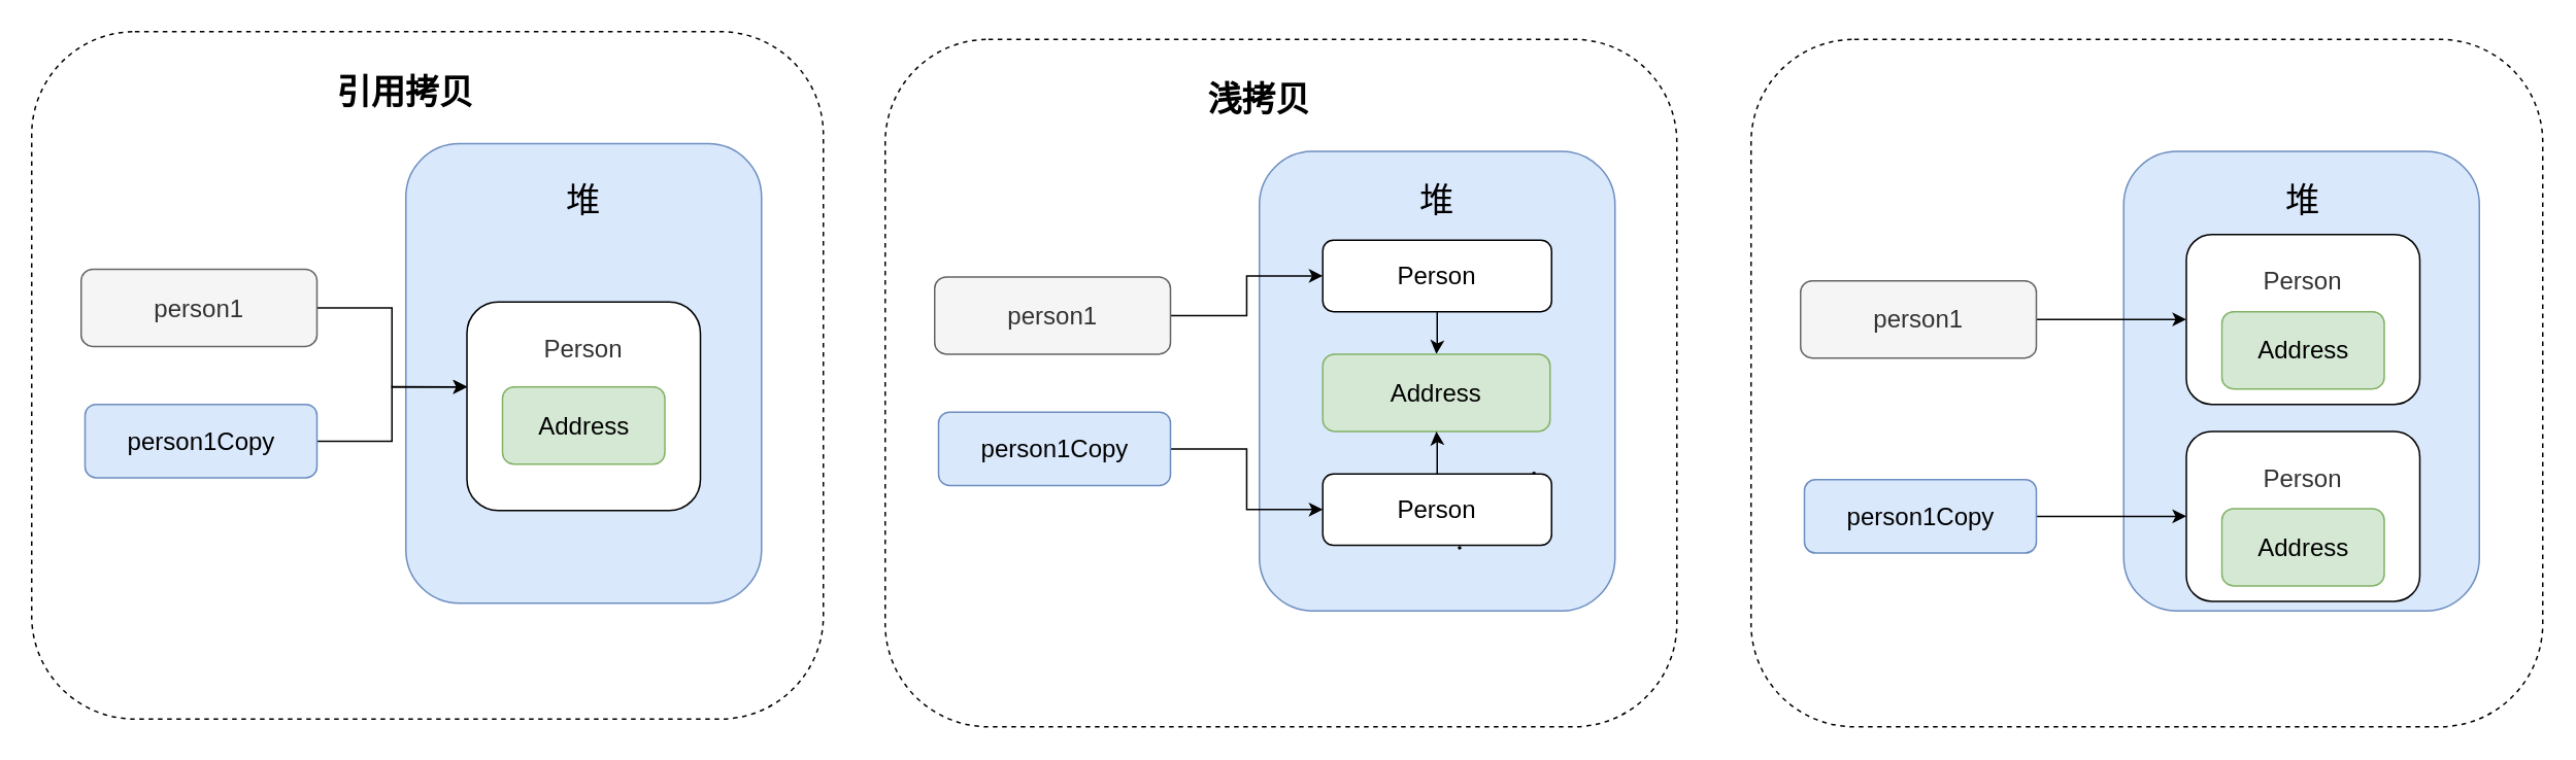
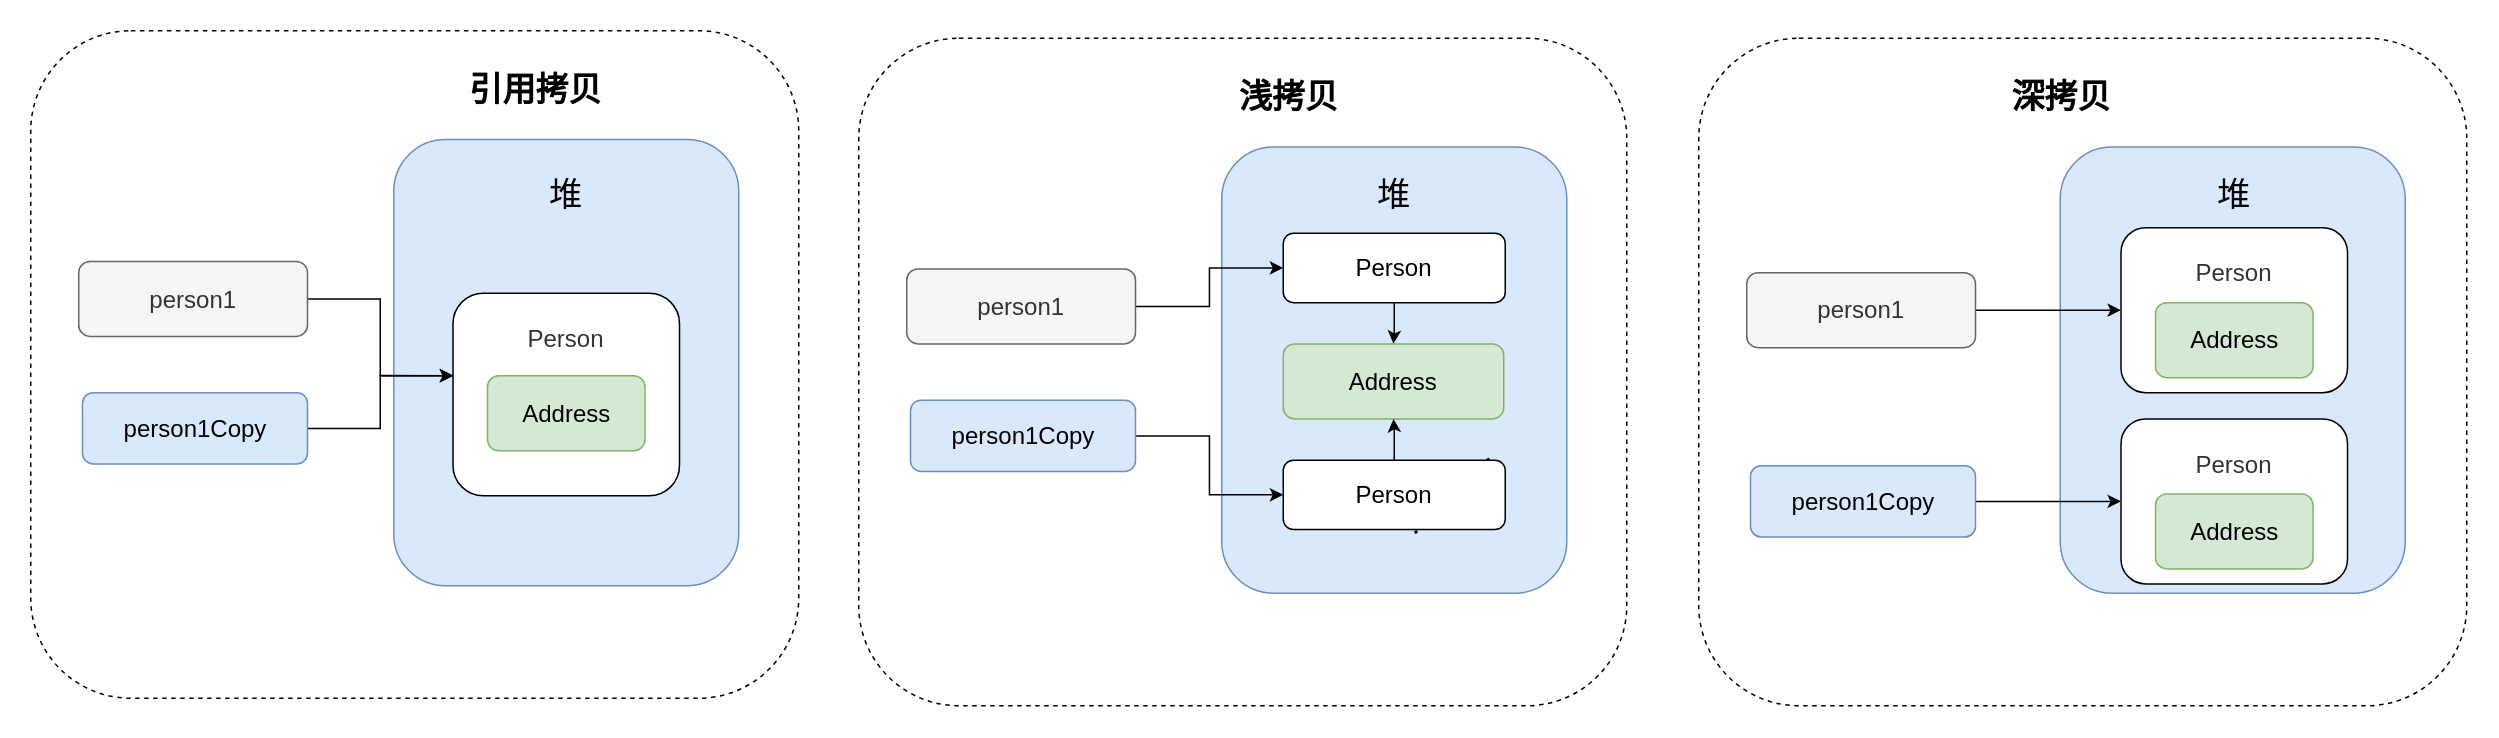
  <mxCell id="0" />
  <mxCell id="1" parent="0" />
  <mxCell id="2" value="" style="rounded=1;whiteSpace=wrap;html=1;fontSize=25;shadow=0;sketch=0;dashed=1;" parent="1" vertex="1"><mxGeometry x="20" y="20" width="512" height="445" as="geometry" /></mxCell>
- <mxCell id="3" value="引用拷贝" style="text;html=1;strokeColor=none;fillColor=none;align=center;verticalAlign=middle;whiteSpace=wrap;rounded=0;fontSize=22;fontStyle=1;shadow=0;sketch=0;" parent="1" vertex="1"><mxGeometry x="142" y="50" width="240" height="20" as="geometry" /></mxCell>
+ <mxCell id="3" value="引用拷贝" style="text;html=1;strokeColor=none;fillColor=none;align=center;verticalAlign=middle;whiteSpace=wrap;rounded=0;fontSize=22;fontStyle=1;shadow=0;sketch=0;" parent="1" vertex="1"><mxGeometry x="237" y="50" width="240" height="20" as="geometry" /></mxCell>
  <mxCell id="4" value="" style="rounded=1;whiteSpace=wrap;html=1;glass=0;shadow=0;sketch=0;fillColor=#dae8fc;strokeColor=#6c8ebf;" parent="1" vertex="1"><mxGeometry x="262" y="92.5" width="230" height="297.5" as="geometry" /></mxCell>
  <mxCell id="5" style="edgeStyle=orthogonalEdgeStyle;rounded=0;orthogonalLoop=1;jettySize=auto;html=1;entryX=0.003;entryY=0.407;entryDx=0;entryDy=0;entryPerimeter=0;fontSize=20;shadow=0;sketch=0;" parent="1" source="6" target="10" edge="1"><mxGeometry relative="1" as="geometry" /></mxCell>
  <mxCell id="6" value="&lt;font style=&quot;font-size: 16px;&quot;&gt;person1Copy&lt;/font&gt;" style="rounded=1;whiteSpace=wrap;html=1;glass=0;shadow=0;sketch=0;fillColor=#dae8fc;strokeColor=#6c8ebf;fontSize=16;" parent="1" vertex="1"><mxGeometry x="54.5" y="261.25" width="150" height="47.5" as="geometry" /></mxCell>
  <mxCell id="7" style="edgeStyle=orthogonalEdgeStyle;rounded=0;orthogonalLoop=1;jettySize=auto;html=1;fontSize=20;shadow=0;sketch=0;" parent="1" source="8" target="10" edge="1"><mxGeometry relative="1" as="geometry"><Array as="points"><mxPoint x="253" y="199" /><mxPoint x="253" y="250" /></Array></mxGeometry></mxCell>
  <mxCell id="8" value="person1" style="rounded=1;whiteSpace=wrap;html=1;glass=0;shadow=0;sketch=0;fillColor=#f5f5f5;strokeColor=#666666;fontColor=#333333;fontSize=16;" parent="1" vertex="1"><mxGeometry x="52" y="173.75" width="152.5" height="50" as="geometry" /></mxCell>
  <mxCell id="9" value="&lt;font style=&quot;font-size: 22px;&quot;&gt;堆&lt;/font&gt;" style="text;html=1;strokeColor=none;fillColor=none;align=center;verticalAlign=middle;whiteSpace=wrap;rounded=0;opacity=40;fontSize=22;shadow=0;sketch=0;" parent="1" vertex="1"><mxGeometry x="357" y="120" width="40" height="20" as="geometry" /></mxCell>
  <mxCell id="10" value="" style="rounded=1;whiteSpace=wrap;html=1;glass=0;shadow=0;sketch=0;fontSize=18;" parent="1" vertex="1"><mxGeometry x="301.5" y="195" width="151" height="135" as="geometry" /></mxCell>
  <mxCell id="11" value="&lt;font style=&quot;font-size: 16px;&quot;&gt;Address&lt;/font&gt;" style="rounded=1;whiteSpace=wrap;html=1;glass=0;shadow=0;sketch=0;fillColor=#d5e8d4;strokeColor=#82b366;fontSize=16;" parent="1" vertex="1"><mxGeometry x="324.5" y="250" width="105" height="50" as="geometry" /></mxCell>
  <mxCell id="12" value="&lt;font color=&quot;#333333&quot; style=&quot;font-size: 16px;&quot;&gt;&lt;span style=&quot;font-size: 16px;&quot;&gt;Person&lt;/span&gt;&lt;/font&gt;" style="text;html=1;strokeColor=none;fillColor=none;align=center;verticalAlign=middle;whiteSpace=wrap;rounded=0;fontSize=16;shadow=0;sketch=0;" parent="1" vertex="1"><mxGeometry x="357" y="215" width="40" height="20" as="geometry" /></mxCell>
  <mxCell id="13" value="" style="rounded=1;whiteSpace=wrap;html=1;fontSize=25;shadow=0;sketch=0;dashed=1;" parent="1" vertex="1"><mxGeometry x="572" y="25" width="512" height="445" as="geometry" /></mxCell>
- <mxCell id="14" value="浅拷贝" style="text;html=1;strokeColor=none;fillColor=none;align=center;verticalAlign=middle;whiteSpace=wrap;rounded=0;fontSize=22;fontStyle=1;shadow=0;sketch=0;" parent="1" vertex="1"><mxGeometry x="694" y="55" width="240" height="20" as="geometry" /></mxCell>
+ <mxCell id="14" value="浅拷贝" style="text;html=1;strokeColor=none;fillColor=none;align=center;verticalAlign=middle;whiteSpace=wrap;rounded=0;fontSize=22;fontStyle=1;shadow=0;sketch=0;" parent="1" vertex="1"><mxGeometry x="739" y="55" width="240" height="20" as="geometry" /></mxCell>
  <mxCell id="15" value="" style="rounded=1;whiteSpace=wrap;html=1;glass=0;shadow=0;sketch=0;fillColor=#dae8fc;strokeColor=#6c8ebf;" parent="1" vertex="1"><mxGeometry x="814" y="97.5" width="230" height="297.5" as="geometry" /></mxCell>
  <mxCell id="16" style="edgeStyle=orthogonalEdgeStyle;rounded=0;sketch=0;orthogonalLoop=1;jettySize=auto;html=1;entryX=0;entryY=0.5;entryDx=0;entryDy=0;shadow=0;fontSize=25;" parent="1" source="17" target="26" edge="1"><mxGeometry relative="1" as="geometry" /></mxCell>
  <mxCell id="17" value="&lt;font style=&quot;font-size: 16px;&quot;&gt;person1Copy&lt;/font&gt;" style="rounded=1;whiteSpace=wrap;html=1;glass=0;shadow=0;sketch=0;fillColor=#dae8fc;strokeColor=#6c8ebf;fontSize=16;" parent="1" vertex="1"><mxGeometry x="606.5" y="266.25" width="150" height="47.5" as="geometry" /></mxCell>
  <mxCell id="18" style="edgeStyle=orthogonalEdgeStyle;rounded=0;sketch=0;orthogonalLoop=1;jettySize=auto;html=1;entryX=0;entryY=0.5;entryDx=0;entryDy=0;shadow=0;fontSize=25;" parent="1" source="19" target="22" edge="1"><mxGeometry relative="1" as="geometry" /></mxCell>
  <mxCell id="19" value="person1" style="rounded=1;whiteSpace=wrap;html=1;glass=0;shadow=0;sketch=0;fillColor=#f5f5f5;strokeColor=#666666;fontColor=#333333;fontSize=16;" parent="1" vertex="1"><mxGeometry x="604" y="178.75" width="152.5" height="50" as="geometry" /></mxCell>
  <mxCell id="20" value="&lt;font style=&quot;font-size: 22px;&quot;&gt;堆&lt;/font&gt;" style="text;html=1;strokeColor=none;fillColor=none;align=center;verticalAlign=middle;whiteSpace=wrap;rounded=0;opacity=40;fontSize=22;shadow=0;sketch=0;" parent="1" vertex="1"><mxGeometry x="909" y="120" width="40" height="20" as="geometry" /></mxCell>
  <mxCell id="21" style="edgeStyle=orthogonalEdgeStyle;rounded=0;sketch=0;orthogonalLoop=1;jettySize=auto;html=1;entryX=0.5;entryY=0;entryDx=0;entryDy=0;shadow=0;fontSize=25;" parent="1" source="22" target="23" edge="1"><mxGeometry relative="1" as="geometry" /></mxCell>
  <mxCell id="22" value="Person" style="rounded=1;whiteSpace=wrap;html=1;glass=0;shadow=0;sketch=0;fontSize=16;" parent="1" vertex="1"><mxGeometry x="855" y="155" width="148" height="46.25" as="geometry" /></mxCell>
  <mxCell id="23" value="&lt;font style=&quot;font-size: 16px;&quot;&gt;Address&lt;/font&gt;" style="rounded=1;whiteSpace=wrap;html=1;glass=0;shadow=0;sketch=0;fillColor=#d5e8d4;strokeColor=#82b366;fontSize=16;" parent="1" vertex="1"><mxGeometry x="855" y="228.75" width="147" height="50" as="geometry" /></mxCell>
  <mxCell id="24" value="" style="endArrow=none;dashed=1;html=1;dashPattern=1 3;strokeWidth=2;shadow=0;fontSize=25;sketch=0;" parent="1" source="26" edge="1"><mxGeometry width="50" height="50" relative="1" as="geometry"><mxPoint x="944" y="355" as="sourcePoint" /><mxPoint x="994" y="305" as="targetPoint" /></mxGeometry></mxCell>
  <mxCell id="25" style="edgeStyle=orthogonalEdgeStyle;rounded=0;sketch=0;orthogonalLoop=1;jettySize=auto;html=1;entryX=0.5;entryY=1;entryDx=0;entryDy=0;shadow=0;fontSize=25;" parent="1" source="26" target="23" edge="1"><mxGeometry relative="1" as="geometry" /></mxCell>
  <mxCell id="26" value="Person" style="rounded=1;whiteSpace=wrap;html=1;glass=0;shadow=0;sketch=0;fontSize=16;" parent="1" vertex="1"><mxGeometry x="855" y="306.25" width="148" height="46.25" as="geometry" /></mxCell>
  <mxCell id="27" value="" style="endArrow=none;dashed=1;html=1;dashPattern=1 3;strokeWidth=2;shadow=0;fontSize=25;sketch=0;" parent="1" target="26" edge="1"><mxGeometry width="50" height="50" relative="1" as="geometry"><mxPoint x="944" y="355" as="sourcePoint" /><mxPoint x="994" y="305" as="targetPoint" /></mxGeometry></mxCell>
  <mxCell id="28" value="" style="rounded=1;whiteSpace=wrap;html=1;fontSize=25;shadow=0;sketch=0;dashed=1;" parent="1" vertex="1"><mxGeometry x="1132" y="25" width="512" height="445" as="geometry" /></mxCell>
+ <mxCell id="29" value="深拷贝" style="text;html=1;strokeColor=none;fillColor=none;align=center;verticalAlign=middle;whiteSpace=wrap;rounded=0;fontSize=22;fontStyle=1;shadow=0;sketch=0;" parent="1" vertex="1"><mxGeometry x="1254" y="55" width="240" height="20" as="geometry" /></mxCell>
  <mxCell id="30" value="" style="rounded=1;whiteSpace=wrap;html=1;glass=0;shadow=0;sketch=0;fillColor=#dae8fc;strokeColor=#6c8ebf;" parent="1" vertex="1"><mxGeometry x="1373" y="97.5" width="230" height="297.5" as="geometry" /></mxCell>
  <mxCell id="31" style="edgeStyle=orthogonalEdgeStyle;rounded=0;sketch=0;orthogonalLoop=1;jettySize=auto;html=1;entryX=0;entryY=0.5;entryDx=0;entryDy=0;shadow=0;fontSize=25;" parent="1" source="32" target="40" edge="1"><mxGeometry relative="1" as="geometry" /></mxCell>
  <mxCell id="32" value="&lt;font style=&quot;font-size: 16px;&quot;&gt;person1Copy&lt;/font&gt;" style="rounded=1;whiteSpace=wrap;html=1;glass=0;shadow=0;sketch=0;fillColor=#dae8fc;strokeColor=#6c8ebf;fontSize=16;" parent="1" vertex="1"><mxGeometry x="1166.5" y="310" width="150" height="47.5" as="geometry" /></mxCell>
  <mxCell id="33" style="edgeStyle=orthogonalEdgeStyle;rounded=0;sketch=0;orthogonalLoop=1;jettySize=auto;html=1;shadow=0;fontSize=25;" parent="1" source="34" target="36" edge="1"><mxGeometry relative="1" as="geometry" /></mxCell>
  <mxCell id="34" value="person1" style="rounded=1;whiteSpace=wrap;html=1;glass=0;shadow=0;sketch=0;fillColor=#f5f5f5;strokeColor=#666666;fontColor=#333333;fontSize=16;" parent="1" vertex="1"><mxGeometry x="1164" y="181.25" width="152.5" height="50" as="geometry" /></mxCell>
  <mxCell id="35" value="&lt;font style=&quot;font-size: 22px;&quot;&gt;堆&lt;/font&gt;" style="text;html=1;strokeColor=none;fillColor=none;align=center;verticalAlign=middle;whiteSpace=wrap;rounded=0;opacity=40;fontSize=22;shadow=0;sketch=0;" parent="1" vertex="1"><mxGeometry x="1469" y="120" width="40" height="20" as="geometry" /></mxCell>
  <mxCell id="36" value="" style="rounded=1;whiteSpace=wrap;html=1;glass=0;shadow=0;sketch=0;fontSize=18;" parent="1" vertex="1"><mxGeometry x="1413.5" y="151.25" width="151" height="110" as="geometry" /></mxCell>
  <mxCell id="37" value="&lt;font style=&quot;font-size: 16px;&quot;&gt;Address&lt;/font&gt;" style="rounded=1;whiteSpace=wrap;html=1;glass=0;shadow=0;sketch=0;fillColor=#d5e8d4;strokeColor=#82b366;fontSize=16;" parent="1" vertex="1"><mxGeometry x="1436.5" y="201.25" width="105" height="50" as="geometry" /></mxCell>
  <mxCell id="38" value="&lt;font color=&quot;#333333&quot; style=&quot;font-size: 16px;&quot;&gt;&lt;span style=&quot;font-size: 16px;&quot;&gt;Person&lt;/span&gt;&lt;/font&gt;" style="text;html=1;strokeColor=none;fillColor=none;align=center;verticalAlign=middle;whiteSpace=wrap;rounded=0;fontSize=16;shadow=0;sketch=0;" parent="1" vertex="1"><mxGeometry x="1469" y="171.25" width="40" height="20" as="geometry" /></mxCell>
  <mxCell id="39" value="" style="endArrow=none;dashed=1;html=1;dashPattern=1 3;strokeWidth=2;shadow=0;fontSize=25;sketch=0;" parent="1" edge="1"><mxGeometry width="50" height="50" relative="1" as="geometry"><mxPoint x="1504" y="355" as="sourcePoint" /><mxPoint x="1554" y="305" as="targetPoint" /></mxGeometry></mxCell>
  <mxCell id="40" value="" style="rounded=1;whiteSpace=wrap;html=1;glass=0;shadow=0;sketch=0;fontSize=18;" parent="1" vertex="1"><mxGeometry x="1413.5" y="278.75" width="151" height="110" as="geometry" /></mxCell>
  <mxCell id="41" value="&lt;font style=&quot;font-size: 16px;&quot;&gt;Address&lt;/font&gt;" style="rounded=1;whiteSpace=wrap;html=1;glass=0;shadow=0;sketch=0;fillColor=#d5e8d4;strokeColor=#82b366;fontSize=16;" parent="1" vertex="1"><mxGeometry x="1436.5" y="328.75" width="105" height="50" as="geometry" /></mxCell>
  <mxCell id="42" value="&lt;font color=&quot;#333333&quot; style=&quot;font-size: 16px;&quot;&gt;&lt;span style=&quot;font-size: 16px;&quot;&gt;Person&lt;/span&gt;&lt;/font&gt;" style="text;html=1;strokeColor=none;fillColor=none;align=center;verticalAlign=middle;whiteSpace=wrap;rounded=0;fontSize=16;shadow=0;sketch=0;" parent="1" vertex="1"><mxGeometry x="1469" y="298.75" width="40" height="20" as="geometry" /></mxCell>
